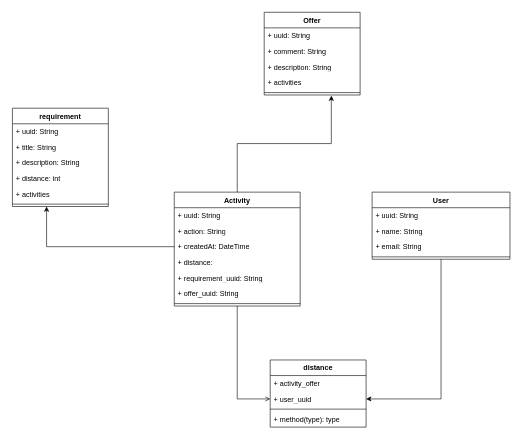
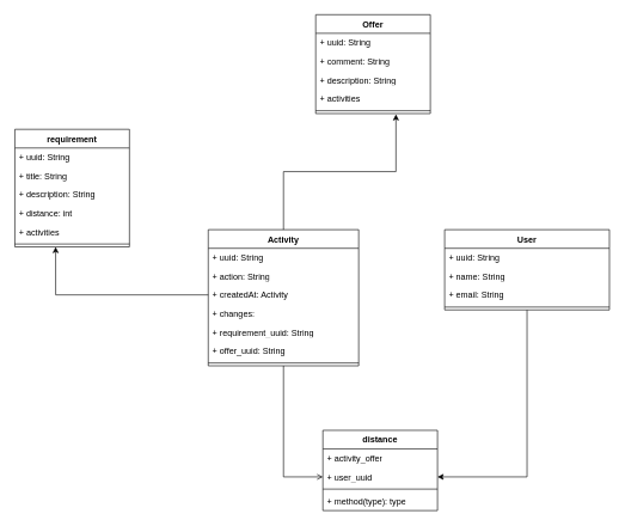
  <mxCell id="0" />
  <mxCell id="1" parent="0" />
  <mxCell id="2" style="edgeStyle=orthogonalEdgeStyle;rounded=0;orthogonalLoop=1;jettySize=auto;html=1;entryX=0;entryY=0.5;entryDx=0;entryDy=0;endArrow=open;" edge="1" parent="1" source="3" target="19"><mxGeometry relative="1" as="geometry" /></mxCell>
  <mxCell id="3" value="Activity" style="swimlane;fontStyle=1;align=center;verticalAlign=top;childLayout=stackLayout;horizontal=1;startSize=26;horizontalStack=0;resizeParent=1;resizeParentMax=0;resizeLast=0;collapsible=1;marginBottom=0;whiteSpace=wrap;html=1;" vertex="1" parent="1"><mxGeometry x="290" y="320" width="210" height="190" as="geometry" /></mxCell>
  <mxCell id="4" value="+ uuid: String" style="text;strokeColor=none;fillColor=none;align=left;verticalAlign=top;spacingLeft=4;spacingRight=4;overflow=hidden;rotatable=0;points=[[0,0.5],[1,0.5]];portConstraint=eastwest;whiteSpace=wrap;html=1;" vertex="1" parent="3"><mxGeometry y="26" width="210" height="26" as="geometry" /></mxCell>
  <mxCell id="5" value="+ action: String" style="text;strokeColor=none;fillColor=none;align=left;verticalAlign=top;spacingLeft=4;spacingRight=4;overflow=hidden;rotatable=0;points=[[0,0.5],[1,0.5]];portConstraint=eastwest;whiteSpace=wrap;html=1;" vertex="1" parent="3"><mxGeometry y="52" width="210" height="26" as="geometry" /></mxCell>
- <mxCell id="6" value="+ createdAt: DateTime" style="text;strokeColor=none;fillColor=none;align=left;verticalAlign=top;spacingLeft=4;spacingRight=4;overflow=hidden;rotatable=0;points=[[0,0.5],[1,0.5]];portConstraint=eastwest;whiteSpace=wrap;html=1;" vertex="1" parent="3"><mxGeometry y="78" width="210" height="26" as="geometry" /></mxCell>
- <mxCell id="7" value="+ distance:" style="text;strokeColor=none;fillColor=none;align=left;verticalAlign=top;spacingLeft=4;spacingRight=4;overflow=hidden;rotatable=0;points=[[0,0.5],[1,0.5]];portConstraint=eastwest;whiteSpace=wrap;html=1;" vertex="1" parent="3"><mxGeometry y="104" width="210" height="26" as="geometry" /></mxCell>
+ <mxCell id="6" value="+ createdAt: Activity" style="text;strokeColor=none;fillColor=none;align=left;verticalAlign=top;spacingLeft=4;spacingRight=4;overflow=hidden;rotatable=0;points=[[0,0.5],[1,0.5]];portConstraint=eastwest;whiteSpace=wrap;html=1;" vertex="1" parent="3"><mxGeometry y="78" width="210" height="26" as="geometry" /></mxCell>
+ <mxCell id="7" value="+ changes:" style="text;strokeColor=none;fillColor=none;align=left;verticalAlign=top;spacingLeft=4;spacingRight=4;overflow=hidden;rotatable=0;points=[[0,0.5],[1,0.5]];portConstraint=eastwest;whiteSpace=wrap;html=1;" vertex="1" parent="3"><mxGeometry y="104" width="210" height="26" as="geometry" /></mxCell>
  <mxCell id="8" value="+ requirement_uuid: String&amp;nbsp;" style="text;strokeColor=none;fillColor=none;align=left;verticalAlign=top;spacingLeft=4;spacingRight=4;overflow=hidden;rotatable=0;points=[[0,0.5],[1,0.5]];portConstraint=eastwest;whiteSpace=wrap;html=1;" vertex="1" parent="3"><mxGeometry y="130" width="210" height="26" as="geometry" /></mxCell>
  <mxCell id="9" value="+ offer_uuid: String" style="text;strokeColor=none;fillColor=none;align=left;verticalAlign=top;spacingLeft=4;spacingRight=4;overflow=hidden;rotatable=0;points=[[0,0.5],[1,0.5]];portConstraint=eastwest;whiteSpace=wrap;html=1;" vertex="1" parent="3"><mxGeometry y="156" width="210" height="26" as="geometry" /></mxCell>
  <mxCell id="10" value="" style="line;strokeWidth=1;fillColor=none;align=left;verticalAlign=middle;spacingTop=-1;spacingLeft=3;spacingRight=3;rotatable=0;labelPosition=right;points=[];portConstraint=eastwest;strokeColor=inherit;" vertex="1" parent="3"><mxGeometry y="182" width="210" height="8" as="geometry" /></mxCell>
  <mxCell id="11" style="edgeStyle=orthogonalEdgeStyle;rounded=0;orthogonalLoop=1;jettySize=auto;html=1;entryX=1;entryY=0.5;entryDx=0;entryDy=0;" edge="1" parent="1" source="12" target="19"><mxGeometry relative="1" as="geometry" /></mxCell>
  <mxCell id="12" value="User" style="swimlane;fontStyle=1;align=center;verticalAlign=top;childLayout=stackLayout;horizontal=1;startSize=26;horizontalStack=0;resizeParent=1;resizeParentMax=0;resizeLast=0;collapsible=1;marginBottom=0;whiteSpace=wrap;html=1;" vertex="1" parent="1"><mxGeometry x="620" y="320" width="230" height="112" as="geometry" /></mxCell>
  <mxCell id="13" value="+ uuid: String" style="text;strokeColor=none;fillColor=none;align=left;verticalAlign=top;spacingLeft=4;spacingRight=4;overflow=hidden;rotatable=0;points=[[0,0.5],[1,0.5]];portConstraint=eastwest;whiteSpace=wrap;html=1;" vertex="1" parent="12"><mxGeometry y="26" width="230" height="26" as="geometry" /></mxCell>
  <mxCell id="14" value="+ name: String" style="text;strokeColor=none;fillColor=none;align=left;verticalAlign=top;spacingLeft=4;spacingRight=4;overflow=hidden;rotatable=0;points=[[0,0.5],[1,0.5]];portConstraint=eastwest;whiteSpace=wrap;html=1;" vertex="1" parent="12"><mxGeometry y="52" width="230" height="26" as="geometry" /></mxCell>
  <mxCell id="15" value="+ email: String" style="text;strokeColor=none;fillColor=none;align=left;verticalAlign=top;spacingLeft=4;spacingRight=4;overflow=hidden;rotatable=0;points=[[0,0.5],[1,0.5]];portConstraint=eastwest;whiteSpace=wrap;html=1;" vertex="1" parent="12"><mxGeometry y="78" width="230" height="26" as="geometry" /></mxCell>
  <mxCell id="16" value="" style="line;strokeWidth=1;fillColor=none;align=left;verticalAlign=middle;spacingTop=-1;spacingLeft=3;spacingRight=3;rotatable=0;labelPosition=right;points=[];portConstraint=eastwest;strokeColor=inherit;" vertex="1" parent="12"><mxGeometry y="104" width="230" height="8" as="geometry" /></mxCell>
  <mxCell id="17" value="distance" style="swimlane;fontStyle=1;align=center;verticalAlign=top;childLayout=stackLayout;horizontal=1;startSize=26;horizontalStack=0;resizeParent=1;resizeParentMax=0;resizeLast=0;collapsible=1;marginBottom=0;whiteSpace=wrap;html=1;" vertex="1" parent="1"><mxGeometry x="450" y="600" width="160" height="112" as="geometry" /></mxCell>
  <mxCell id="18" value="+ activity_offer" style="text;strokeColor=none;fillColor=none;align=left;verticalAlign=top;spacingLeft=4;spacingRight=4;overflow=hidden;rotatable=0;points=[[0,0.5],[1,0.5]];portConstraint=eastwest;whiteSpace=wrap;html=1;" vertex="1" parent="17"><mxGeometry y="26" width="160" height="26" as="geometry" /></mxCell>
  <mxCell id="19" value="+ user_uuid" style="text;strokeColor=none;fillColor=none;align=left;verticalAlign=top;spacingLeft=4;spacingRight=4;overflow=hidden;rotatable=0;points=[[0,0.5],[1,0.5]];portConstraint=eastwest;whiteSpace=wrap;html=1;" vertex="1" parent="17"><mxGeometry y="52" width="160" height="26" as="geometry" /></mxCell>
  <mxCell id="20" value="" style="line;strokeWidth=1;fillColor=none;align=left;verticalAlign=middle;spacingTop=-1;spacingLeft=3;spacingRight=3;rotatable=0;labelPosition=right;points=[];portConstraint=eastwest;strokeColor=inherit;" vertex="1" parent="17"><mxGeometry y="78" width="160" height="8" as="geometry" /></mxCell>
  <mxCell id="21" value="+ method(type): type" style="text;strokeColor=none;fillColor=none;align=left;verticalAlign=top;spacingLeft=4;spacingRight=4;overflow=hidden;rotatable=0;points=[[0,0.5],[1,0.5]];portConstraint=eastwest;whiteSpace=wrap;html=1;" vertex="1" parent="17"><mxGeometry y="86" width="160" height="26" as="geometry" /></mxCell>
  <mxCell id="22" value="requirement" style="swimlane;fontStyle=1;align=center;verticalAlign=top;childLayout=stackLayout;horizontal=1;startSize=26;horizontalStack=0;resizeParent=1;resizeParentMax=0;resizeLast=0;collapsible=1;marginBottom=0;whiteSpace=wrap;html=1;" vertex="1" parent="1"><mxGeometry x="20" y="180" width="160" height="164" as="geometry" /></mxCell>
  <mxCell id="23" value="+ uuid: String&amp;nbsp;" style="text;strokeColor=none;fillColor=none;align=left;verticalAlign=top;spacingLeft=4;spacingRight=4;overflow=hidden;rotatable=0;points=[[0,0.5],[1,0.5]];portConstraint=eastwest;whiteSpace=wrap;html=1;" vertex="1" parent="22"><mxGeometry y="26" width="160" height="26" as="geometry" /></mxCell>
  <mxCell id="24" value="+ title: String&amp;nbsp;" style="text;strokeColor=none;fillColor=none;align=left;verticalAlign=top;spacingLeft=4;spacingRight=4;overflow=hidden;rotatable=0;points=[[0,0.5],[1,0.5]];portConstraint=eastwest;whiteSpace=wrap;html=1;" vertex="1" parent="22"><mxGeometry y="52" width="160" height="26" as="geometry" /></mxCell>
  <mxCell id="25" value="+ description: String&amp;nbsp;" style="text;strokeColor=none;fillColor=none;align=left;verticalAlign=top;spacingLeft=4;spacingRight=4;overflow=hidden;rotatable=0;points=[[0,0.5],[1,0.5]];portConstraint=eastwest;whiteSpace=wrap;html=1;" vertex="1" parent="22"><mxGeometry y="78" width="160" height="26" as="geometry" /></mxCell>
  <mxCell id="26" value="+ distance: int&amp;nbsp;" style="text;strokeColor=none;fillColor=none;align=left;verticalAlign=top;spacingLeft=4;spacingRight=4;overflow=hidden;rotatable=0;points=[[0,0.5],[1,0.5]];portConstraint=eastwest;whiteSpace=wrap;html=1;" vertex="1" parent="22"><mxGeometry y="104" width="160" height="26" as="geometry" /></mxCell>
  <mxCell id="27" value="+ activities&amp;nbsp;" style="text;strokeColor=none;fillColor=none;align=left;verticalAlign=top;spacingLeft=4;spacingRight=4;overflow=hidden;rotatable=0;points=[[0,0.5],[1,0.5]];portConstraint=eastwest;whiteSpace=wrap;html=1;" vertex="1" parent="22"><mxGeometry y="130" width="160" height="26" as="geometry" /></mxCell>
  <mxCell id="28" value="" style="line;strokeWidth=1;fillColor=none;align=left;verticalAlign=middle;spacingTop=-1;spacingLeft=3;spacingRight=3;rotatable=0;labelPosition=right;points=[];portConstraint=eastwest;strokeColor=inherit;" vertex="1" parent="22"><mxGeometry y="156" width="160" height="8" as="geometry" /></mxCell>
  <mxCell id="29" value="Offer" style="swimlane;fontStyle=1;align=center;verticalAlign=top;childLayout=stackLayout;horizontal=1;startSize=26;horizontalStack=0;resizeParent=1;resizeParentMax=0;resizeLast=0;collapsible=1;marginBottom=0;whiteSpace=wrap;html=1;" vertex="1" parent="1"><mxGeometry x="440" y="20" width="160" height="138" as="geometry" /></mxCell>
  <mxCell id="30" value="+ uuid: String" style="text;strokeColor=none;fillColor=none;align=left;verticalAlign=top;spacingLeft=4;spacingRight=4;overflow=hidden;rotatable=0;points=[[0,0.5],[1,0.5]];portConstraint=eastwest;whiteSpace=wrap;html=1;" vertex="1" parent="29"><mxGeometry y="26" width="160" height="26" as="geometry" /></mxCell>
  <mxCell id="31" value="+ comment: String" style="text;strokeColor=none;fillColor=none;align=left;verticalAlign=top;spacingLeft=4;spacingRight=4;overflow=hidden;rotatable=0;points=[[0,0.5],[1,0.5]];portConstraint=eastwest;whiteSpace=wrap;html=1;" vertex="1" parent="29"><mxGeometry y="52" width="160" height="26" as="geometry" /></mxCell>
  <mxCell id="32" value="+ description: String" style="text;strokeColor=none;fillColor=none;align=left;verticalAlign=top;spacingLeft=4;spacingRight=4;overflow=hidden;rotatable=0;points=[[0,0.5],[1,0.5]];portConstraint=eastwest;whiteSpace=wrap;html=1;" vertex="1" parent="29"><mxGeometry y="78" width="160" height="26" as="geometry" /></mxCell>
  <mxCell id="33" value="+ activities" style="text;strokeColor=none;fillColor=none;align=left;verticalAlign=top;spacingLeft=4;spacingRight=4;overflow=hidden;rotatable=0;points=[[0,0.5],[1,0.5]];portConstraint=eastwest;whiteSpace=wrap;html=1;" vertex="1" parent="29"><mxGeometry y="104" width="160" height="26" as="geometry" /></mxCell>
  <mxCell id="34" value="" style="line;strokeWidth=1;fillColor=none;align=left;verticalAlign=middle;spacingTop=-1;spacingLeft=3;spacingRight=3;rotatable=0;labelPosition=right;points=[];portConstraint=eastwest;strokeColor=inherit;" vertex="1" parent="29"><mxGeometry y="130" width="160" height="8" as="geometry" /></mxCell>
  <mxCell id="35" style="edgeStyle=orthogonalEdgeStyle;rounded=0;orthogonalLoop=1;jettySize=auto;html=1;entryX=0.356;entryY=1;entryDx=0;entryDy=0;entryPerimeter=0;" edge="1" parent="1" source="6" target="28"><mxGeometry relative="1" as="geometry"><mxPoint x="76.96" y="369.012" as="targetPoint" /></mxGeometry></mxCell>
  <mxCell id="36" style="edgeStyle=orthogonalEdgeStyle;rounded=0;orthogonalLoop=1;jettySize=auto;html=1;entryX=0.7;entryY=1.125;entryDx=0;entryDy=0;entryPerimeter=0;" edge="1" parent="1" source="3" target="34"><mxGeometry relative="1" as="geometry"><mxPoint x="533.04" y="180.988" as="targetPoint" /></mxGeometry></mxCell>
